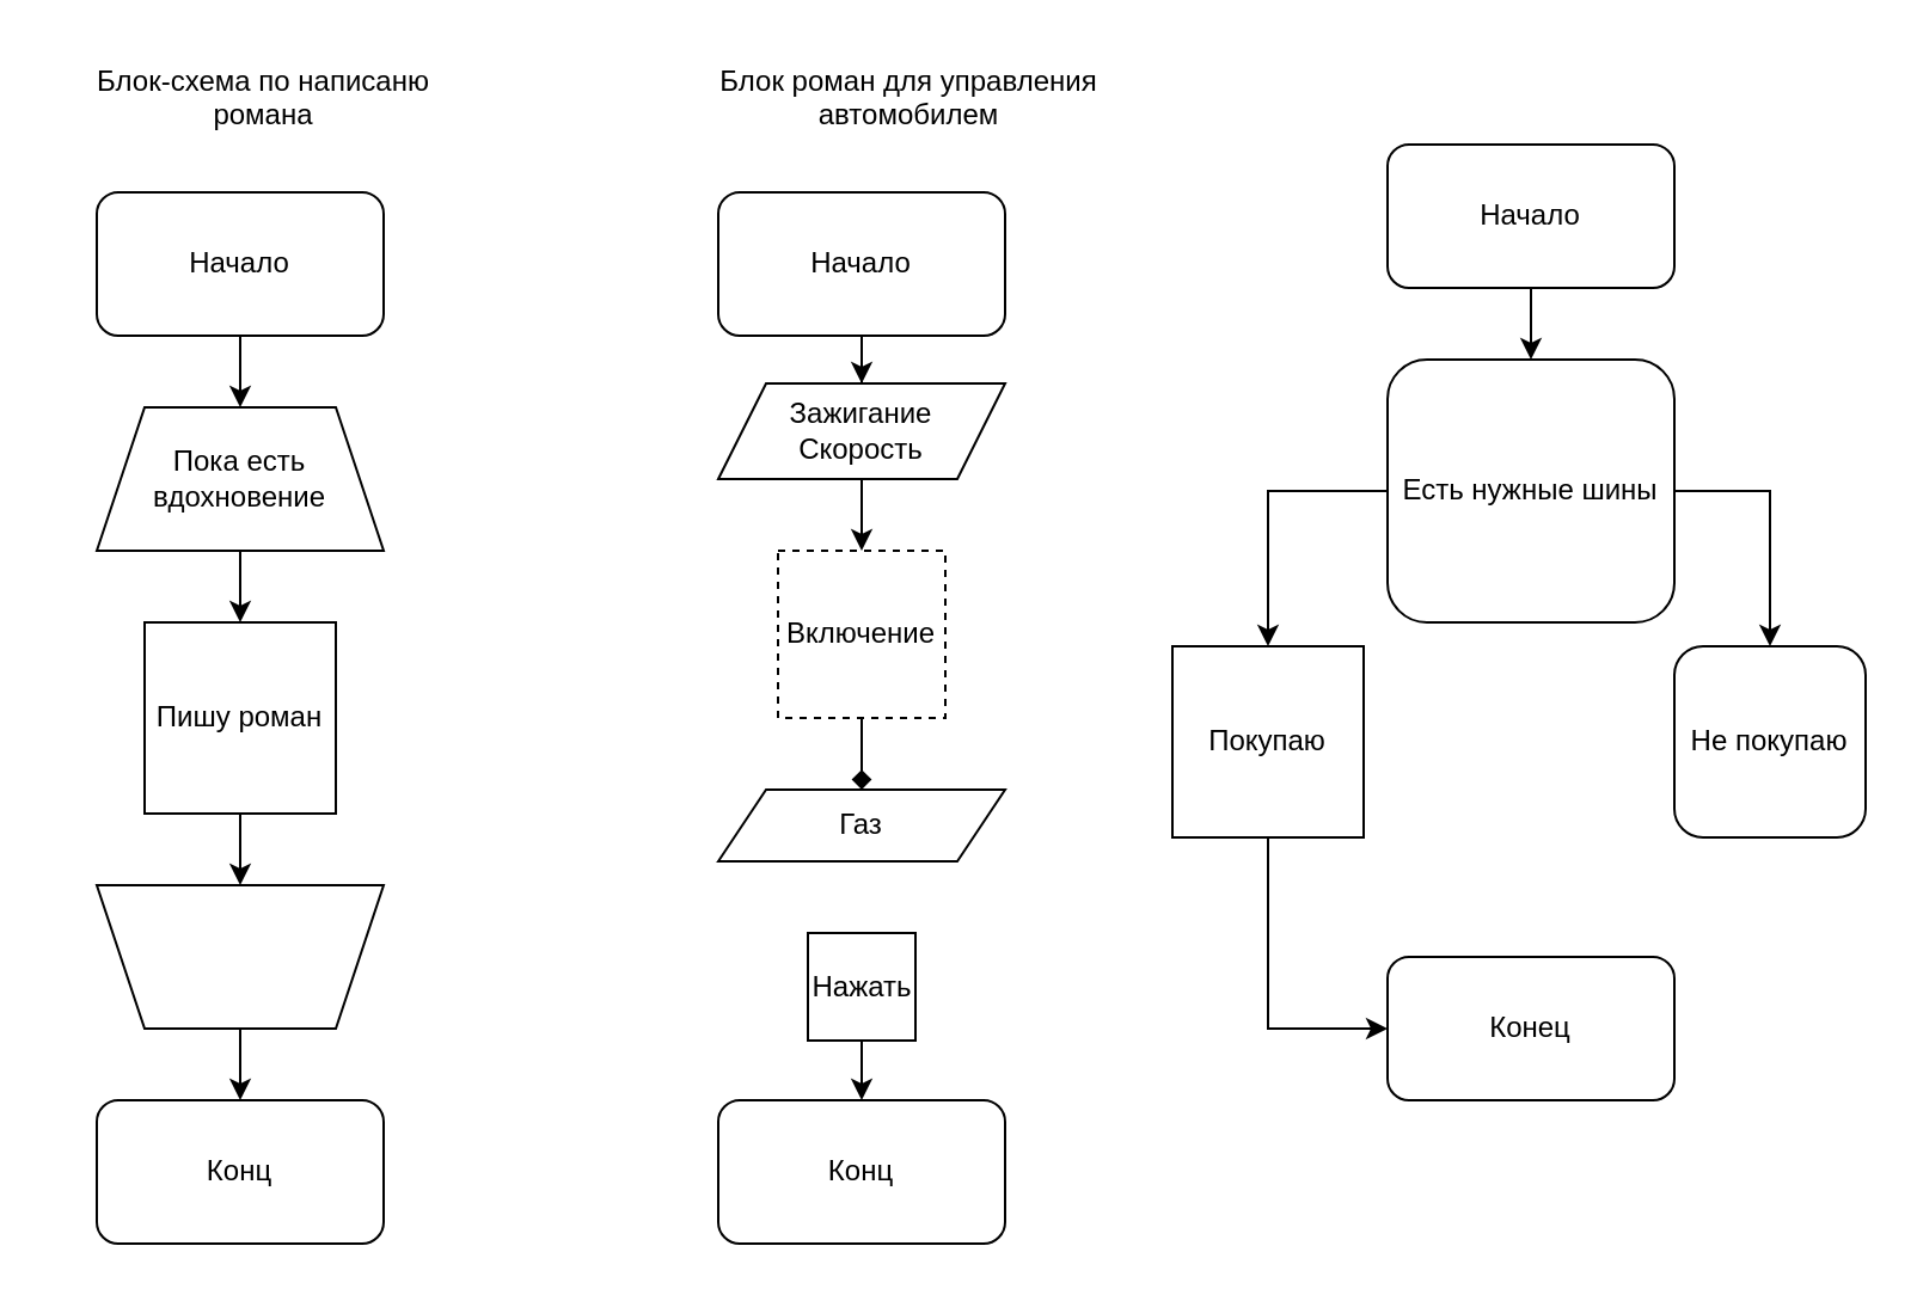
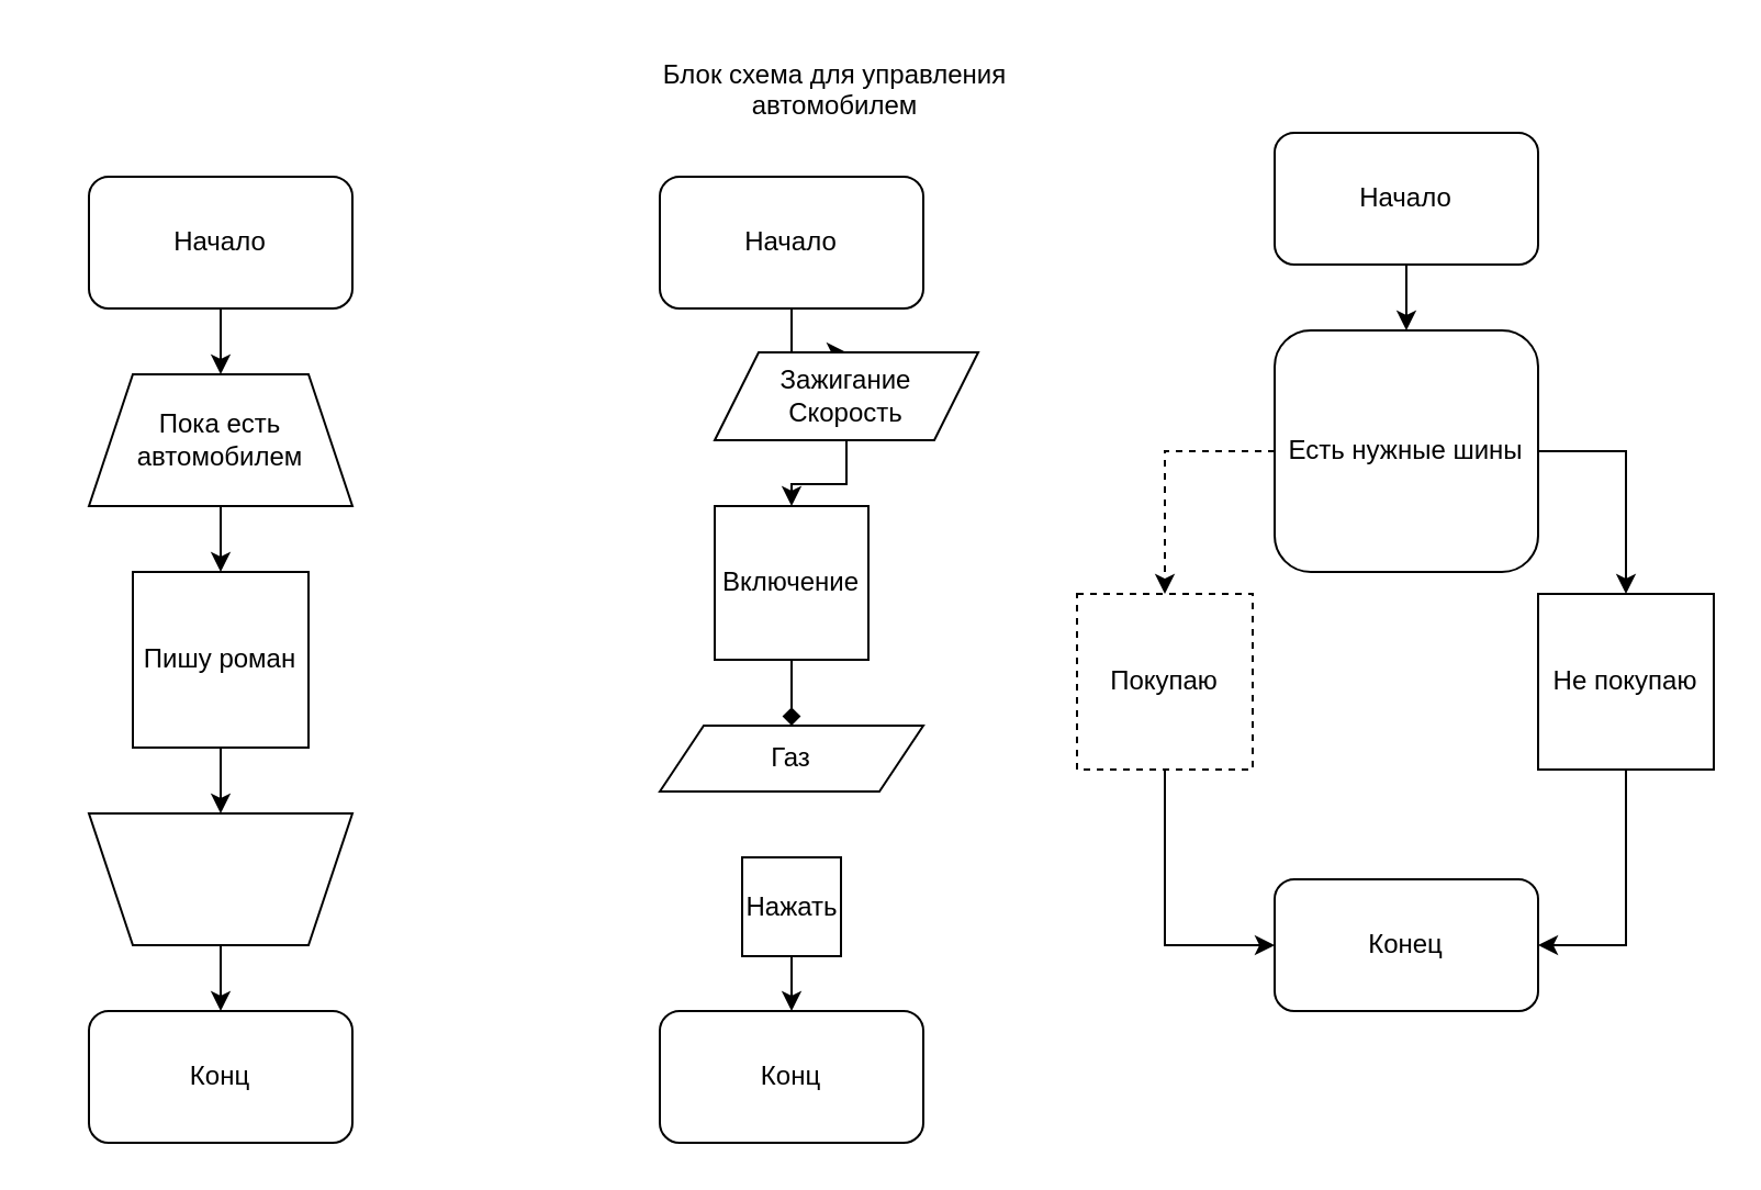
  <mxCell id="0" />
  <mxCell id="1" parent="0" />
  <mxCell id="2" value="" style="edgeStyle=orthogonalEdgeStyle;rounded=0;orthogonalLoop=1;jettySize=auto;html=1;" edge="1" parent="1" source="3" target="6"><mxGeometry relative="1" as="geometry" /></mxCell>
  <mxCell id="3" value="Начало" style="rounded=1;whiteSpace=wrap;html=1;" vertex="1" parent="1"><mxGeometry x="300" y="80" width="120" height="60" as="geometry" /></mxCell>
- <mxCell id="4" value="Блок роман для управления автомобилем" style="text;html=1;whiteSpace=wrap;overflow=hidden;rounded=0;align=center;" vertex="1" parent="1"><mxGeometry x="290" y="20" width="180" height="40" as="geometry" /></mxCell>
+ <mxCell id="4" value="Блок схема для управления автомобилем" style="text;html=1;whiteSpace=wrap;overflow=hidden;rounded=0;align=center;" vertex="1" parent="1"><mxGeometry x="290" y="20" width="180" height="40" as="geometry" /></mxCell>
  <mxCell id="5" value="" style="edgeStyle=orthogonalEdgeStyle;rounded=0;orthogonalLoop=1;jettySize=auto;html=1;" edge="1" parent="1" source="6" target="8"><mxGeometry relative="1" as="geometry" /></mxCell>
- <mxCell id="6" value="&lt;div&gt;Зажигание&lt;/div&gt;&lt;div&gt;Скорость&lt;/div&gt;" style="shape=parallelogram;perimeter=parallelogramPerimeter;whiteSpace=wrap;html=1;fixedSize=1;" vertex="1" parent="1"><mxGeometry x="300" y="160" width="120" height="40" as="geometry" /></mxCell>
+ <mxCell id="6" value="&lt;div&gt;Зажигание&lt;/div&gt;&lt;div&gt;Скорость&lt;/div&gt;" style="shape=parallelogram;perimeter=parallelogramPerimeter;whiteSpace=wrap;html=1;fixedSize=1;" vertex="1" parent="1"><mxGeometry x="325" y="160" width="120" height="40" as="geometry" /></mxCell>
  <mxCell id="7" value="" style="edgeStyle=orthogonalEdgeStyle;rounded=0;orthogonalLoop=1;jettySize=auto;html=1;endArrow=diamond;" edge="1" parent="1" source="8" target="11"><mxGeometry relative="1" as="geometry" /></mxCell>
- <mxCell id="8" value="Включение" style="whiteSpace=wrap;html=1;aspect=fixed;dashed=1;" vertex="1" parent="1"><mxGeometry x="325" y="230" width="70" height="70" as="geometry" /></mxCell>
+ <mxCell id="8" value="Включение" style="whiteSpace=wrap;html=1;aspect=fixed;" vertex="1" parent="1"><mxGeometry x="325" y="230" width="70" height="70" as="geometry" /></mxCell>
  <mxCell id="9" value="Конц" style="rounded=1;whiteSpace=wrap;html=1;" vertex="1" parent="1"><mxGeometry x="300" y="460" width="120" height="60" as="geometry" /></mxCell>
  <mxCell id="10" style="edgeStyle=orthogonalEdgeStyle;rounded=0;orthogonalLoop=1;jettySize=auto;html=1;exitX=0.5;exitY=1;exitDx=0;exitDy=0;" edge="1" parent="1" source="8" target="8"><mxGeometry relative="1" as="geometry" /></mxCell>
  <mxCell id="11" value="Газ" style="shape=parallelogram;perimeter=parallelogramPerimeter;whiteSpace=wrap;html=1;fixedSize=1;" vertex="1" parent="1"><mxGeometry x="300" y="330" width="120" height="30" as="geometry" /></mxCell>
  <mxCell id="12" value="" style="edgeStyle=orthogonalEdgeStyle;rounded=0;orthogonalLoop=1;jettySize=auto;html=1;" edge="1" parent="1" source="13" target="9"><mxGeometry relative="1" as="geometry" /></mxCell>
  <mxCell id="13" value="Нажать" style="whiteSpace=wrap;html=1;aspect=fixed;" vertex="1" parent="1"><mxGeometry x="337.5" y="390" width="45" height="45" as="geometry" /></mxCell>
  <mxCell id="14" value="" style="edgeStyle=orthogonalEdgeStyle;rounded=0;orthogonalLoop=1;jettySize=auto;html=1;" edge="1" parent="1" source="15" target="17"><mxGeometry relative="1" as="geometry" /></mxCell>
  <mxCell id="15" value="Начало" style="rounded=1;whiteSpace=wrap;html=1;" vertex="1" parent="1"><mxGeometry x="580" y="60" width="120" height="60" as="geometry" /></mxCell>
- <mxCell id="16" style="edgeStyle=orthogonalEdgeStyle;rounded=0;orthogonalLoop=1;jettySize=auto;html=1;entryX=0.5;entryY=0;entryDx=0;entryDy=0;" edge="1" parent="1" source="17" target="19"><mxGeometry relative="1" as="geometry" /></mxCell>
+ <mxCell id="16" style="edgeStyle=orthogonalEdgeStyle;rounded=0;orthogonalLoop=1;jettySize=auto;html=1;entryX=0.5;entryY=0;entryDx=0;entryDy=0;dashed=1;" edge="1" parent="1" source="17" target="19"><mxGeometry relative="1" as="geometry" /></mxCell>
  <mxCell id="17" value="Есть нужные шины" style="whiteSpace=wrap;html=1;rounded=1;" vertex="1" parent="1"><mxGeometry x="580" y="150" width="120" height="110" as="geometry" /></mxCell>
  <mxCell id="18" style="edgeStyle=orthogonalEdgeStyle;rounded=0;orthogonalLoop=1;jettySize=auto;html=1;entryX=0;entryY=0.5;entryDx=0;entryDy=0;exitX=0.5;exitY=1;exitDx=0;exitDy=0;" edge="1" parent="1" source="19" target="23"><mxGeometry relative="1" as="geometry" /></mxCell>
- <mxCell id="19" value="Покупаю" style="whiteSpace=wrap;html=1;aspect=fixed;" vertex="1" parent="1"><mxGeometry x="490" y="270" width="80" height="80" as="geometry" /></mxCell>
- <mxCell id="21" value="Не покупаю" style="whiteSpace=wrap;html=1;aspect=fixed;rounded=1;" vertex="1" parent="1"><mxGeometry x="700" y="270" width="80" height="80" as="geometry" /></mxCell>
+ <mxCell id="19" value="Покупаю" style="whiteSpace=wrap;html=1;aspect=fixed;dashed=1;" vertex="1" parent="1"><mxGeometry x="490" y="270" width="80" height="80" as="geometry" /></mxCell>
+ <mxCell id="20" style="edgeStyle=orthogonalEdgeStyle;rounded=0;orthogonalLoop=1;jettySize=auto;html=1;entryX=1;entryY=0.5;entryDx=0;entryDy=0;" edge="1" parent="1" source="21" target="23"><mxGeometry relative="1" as="geometry" /></mxCell>
+ <mxCell id="21" value="Не покупаю" style="whiteSpace=wrap;html=1;aspect=fixed;" vertex="1" parent="1"><mxGeometry x="700" y="270" width="80" height="80" as="geometry" /></mxCell>
  <mxCell id="22" style="edgeStyle=orthogonalEdgeStyle;rounded=0;orthogonalLoop=1;jettySize=auto;html=1;entryX=0.5;entryY=0;entryDx=0;entryDy=0;exitX=1;exitY=0.5;exitDx=0;exitDy=0;" edge="1" parent="1" source="17" target="21"><mxGeometry relative="1" as="geometry"><mxPoint x="730" y="240" as="sourcePoint" /></mxGeometry></mxCell>
  <mxCell id="23" value="Конец" style="rounded=1;whiteSpace=wrap;html=1;" vertex="1" parent="1"><mxGeometry x="580" y="400" width="120" height="60" as="geometry" /></mxCell>
- <mxCell id="24" value="Блок-схема по написаню романа" style="text;html=1;whiteSpace=wrap;overflow=hidden;rounded=0;align=center;" vertex="1" parent="1"><mxGeometry x="20" y="20" width="180" height="40" as="geometry" /></mxCell>
  <mxCell id="25" value="" style="edgeStyle=orthogonalEdgeStyle;rounded=0;orthogonalLoop=1;jettySize=auto;html=1;" edge="1" parent="1" source="26" target="28"><mxGeometry relative="1" as="geometry" /></mxCell>
  <mxCell id="26" value="Начало" style="rounded=1;whiteSpace=wrap;html=1;" vertex="1" parent="1"><mxGeometry x="40" y="80" width="120" height="60" as="geometry" /></mxCell>
  <mxCell id="27" value="" style="edgeStyle=orthogonalEdgeStyle;rounded=0;orthogonalLoop=1;jettySize=auto;html=1;" edge="1" parent="1" source="28" target="30"><mxGeometry relative="1" as="geometry" /></mxCell>
- <mxCell id="28" value="Пока есть вдохновение" style="shape=trapezoid;perimeter=trapezoidPerimeter;whiteSpace=wrap;html=1;fixedSize=1;" vertex="1" parent="1"><mxGeometry x="40" y="170" width="120" height="60" as="geometry" /></mxCell>
+ <mxCell id="28" value="Пока есть автомобилем" style="shape=trapezoid;perimeter=trapezoidPerimeter;whiteSpace=wrap;html=1;fixedSize=1;" vertex="1" parent="1"><mxGeometry x="40" y="170" width="120" height="60" as="geometry" /></mxCell>
  <mxCell id="29" value="" style="edgeStyle=orthogonalEdgeStyle;rounded=0;orthogonalLoop=1;jettySize=auto;html=1;" edge="1" parent="1" source="30" target="32"><mxGeometry relative="1" as="geometry" /></mxCell>
  <mxCell id="30" value="Пишу роман" style="whiteSpace=wrap;html=1;aspect=fixed;" vertex="1" parent="1"><mxGeometry x="60" y="260" width="80" height="80" as="geometry" /></mxCell>
  <mxCell id="31" value="" style="edgeStyle=orthogonalEdgeStyle;rounded=0;orthogonalLoop=1;jettySize=auto;html=1;" edge="1" parent="1" source="32" target="33"><mxGeometry relative="1" as="geometry" /></mxCell>
  <mxCell id="32" value="" style="shape=trapezoid;perimeter=trapezoidPerimeter;whiteSpace=wrap;html=1;fixedSize=1;rotation=-180;" vertex="1" parent="1"><mxGeometry x="40" y="370" width="120" height="60" as="geometry" /></mxCell>
  <mxCell id="33" value="Конц" style="rounded=1;whiteSpace=wrap;html=1;" vertex="1" parent="1"><mxGeometry x="40" y="460" width="120" height="60" as="geometry" /></mxCell>
